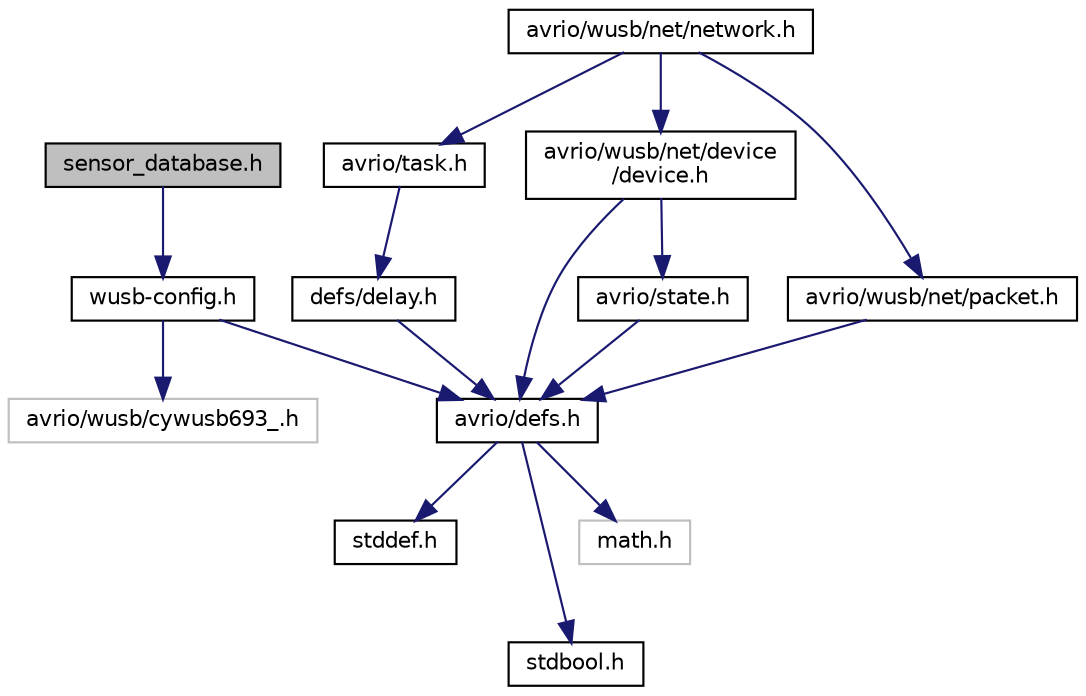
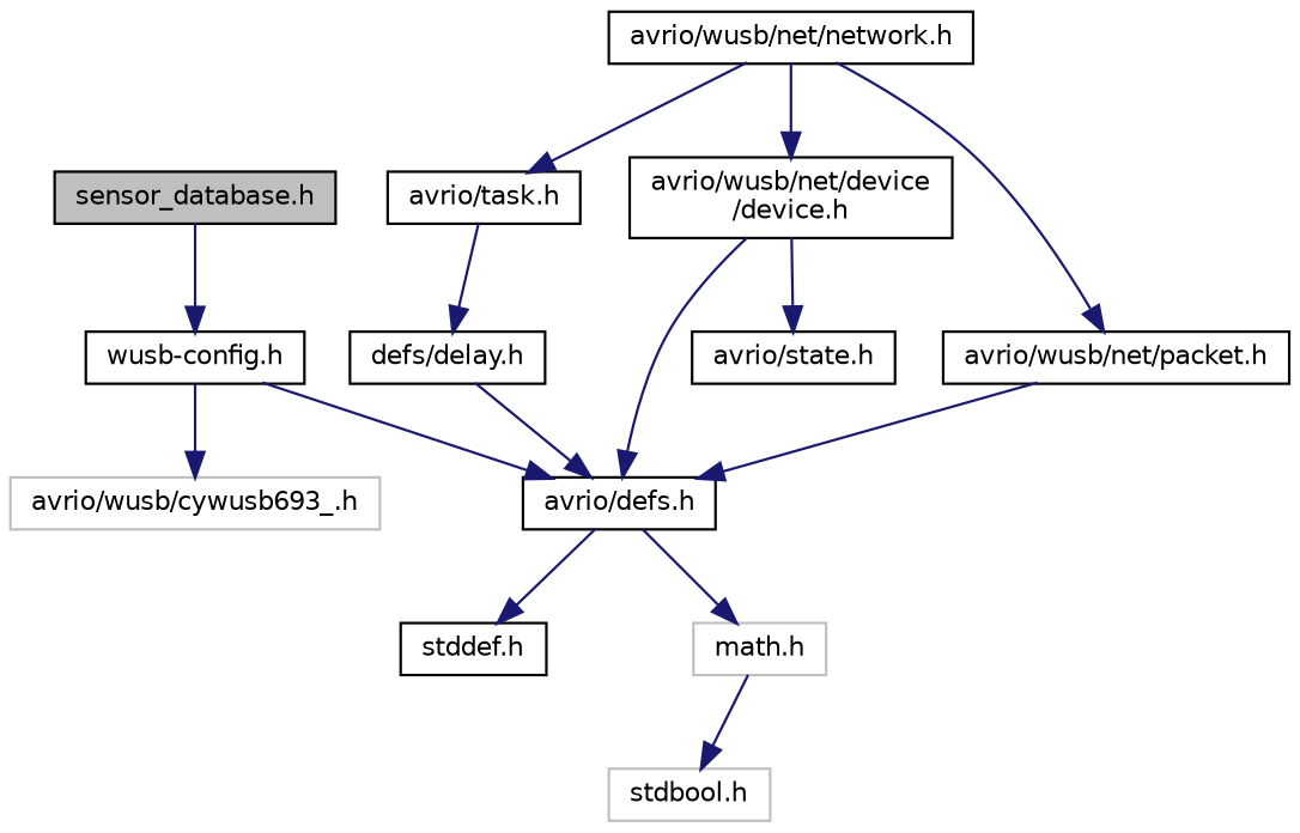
  digraph {
    node [color=black fontname=Helvetica fontsize=10 shape=record]
    edge [color=midnightblue fontname=Helvetica fontsize=10 labelfontname=Helvetica labelfontsize=10 style=solid]
    n1 [fillcolor=grey75 fontcolor=black height=0.2 label="sensor_database.h" style=filled width=0.4]
    n2 [height=0.2 label="wusb-config.h" width=0.4]
    n3 [height=0.2 label="avrio/defs.h" width=0.4]
    n4 [color=grey75 height=0.2 label="avrio/wusb/cywusb693_.h" width=0.4]
    n5 [height=0.2 label="avrio/wusb/net/network.h" width=0.4]
    n6 [height=0.2 label="avrio/task.h" width=0.4]
    n7 [height=0.2 label="avrio/wusb/net/device\l/device.h" width=0.4]
    n8 [height=0.2 label="avrio/wusb/net/packet.h" width=0.4]
    n9 [height=0.2 label="defs/delay.h" width=0.4]
    n10 [height=0.2 label="avrio/state.h" width=0.4]
    n11 [height=0.2 label="stddef.h" width=0.4]
-   n12 [height=0.2 label="stdbool.h" width=0.4]
+   n12 [color=grey75 height=0.2 label="stdbool.h" width=0.4]
    n13 [color=grey75 height=0.2 label="math.h" width=0.4]
    n1 -> n2
    n2 -> n3
    n2 -> n4
    n3 -> n11
-   n3 -> n12
+   n13 -> n12
    n3 -> n13
    n5 -> n6
    n5 -> n7
    n5 -> n8
    n6 -> n9
    n7 -> n3
    n7 -> n10
    n8 -> n3
    n9 -> n3
-   n10 -> n3
  }
